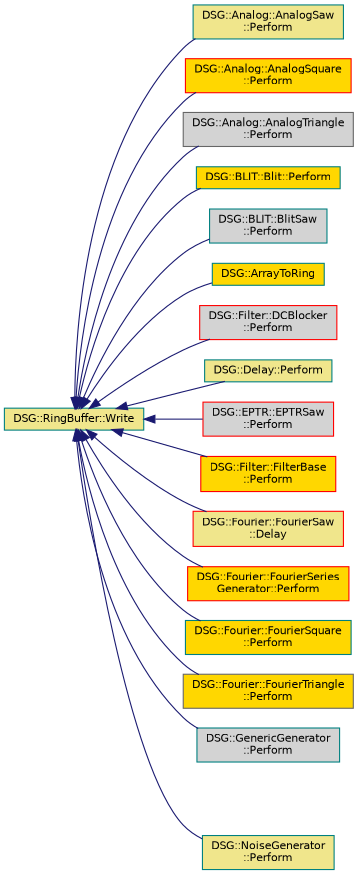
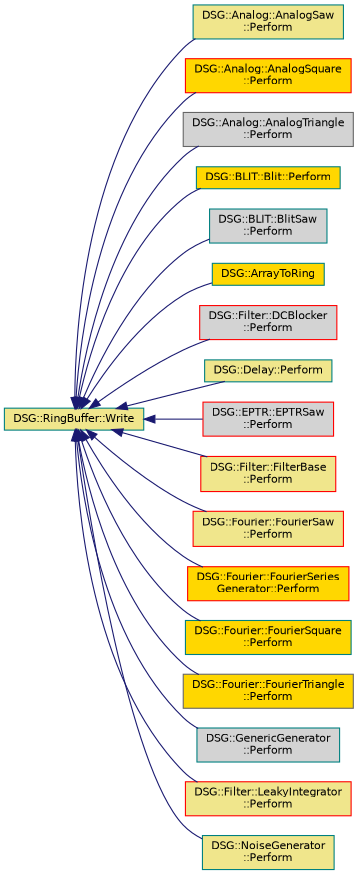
  digraph {
    rankdir=LR
    node [color=teal fillcolor=gold fontname=Helvetica fontsize=10 shape=record style=filled]
    edge [color=midnightblue dir=back fontname=Helvetica fontsize=10 labelfontname=Helvetica labelfontsize=10 style=solid]
    n1 [fillcolor=khaki fontcolor=black height=0.2 label="DSG::RingBuffer::Write" width=0.4]
    n2 [fillcolor=khaki height=0.2 label="DSG::Analog::AnalogSaw\l::Perform" width=0.4]
    n3 [color=red height=0.2 label="DSG::Analog::AnalogSquare\l::Perform" width=0.4]
    n4 [color=gray40 fillcolor=lightgrey height=0.2 label="DSG::Analog::AnalogTriangle\l::Perform" width=0.4]
    n5 [height=0.2 label="DSG::BLIT::Blit::Perform" width=0.4]
    n6 [fillcolor=lightgrey height=0.2 label="DSG::BLIT::BlitSaw\l::Perform" width=0.4]
    n7 [height=0.2 label="DSG::ArrayToRing" width=0.4]
    n8 [color=red fillcolor=lightgrey height=0.2 label="DSG::Filter::DCBlocker\l::Perform" width=0.4]
    n9 [fillcolor=khaki height=0.2 label="DSG::Delay::Perform" width=0.4]
    n10 [color=red fillcolor=lightgrey height=0.2 label="DSG::EPTR::EPTRSaw\l::Perform" width=0.4]
-   n11 [color=red height=0.2 label="DSG::Filter::FilterBase\l::Perform" width=0.4]
-   n12 [color=red fillcolor=khaki height=0.2 label="DSG::Fourier::FourierSaw\l::Delay" width=0.4]
+   n11 [color=red fillcolor=khaki height=0.2 label="DSG::Filter::FilterBase\l::Perform" width=0.4]
+   n12 [color=red fillcolor=khaki height=0.2 label="DSG::Fourier::FourierSaw\l::Perform" width=0.4]
    n13 [color=red height=0.2 label="DSG::Fourier::FourierSeries\lGenerator::Perform" width=0.4]
    n14 [height=0.2 label="DSG::Fourier::FourierSquare\l::Perform" width=0.4]
    n15 [color=gray40 height=0.2 label="DSG::Fourier::FourierTriangle\l::Perform" width=0.4]
    n16 [fillcolor=lightgrey height=0.2 label="DSG::GenericGenerator\l::Perform" width=0.4]
+   n17 [color=red fillcolor=khaki height=0.2 label="DSG::Filter::LeakyIntegrator\l::Perform" width=0.4]
    n18 [fillcolor=khaki height=0.2 label="DSG::NoiseGenerator\l::Perform" width=0.4]
    n1 -> n2
    n1 -> n3
    n1 -> n4
    n1 -> n5
    n1 -> n6
    n1 -> n7
    n1 -> n8
    n1 -> n9
    n1 -> n10
    n1 -> n11
    n1 -> n12
    n1 -> n13
    n1 -> n14
    n1 -> n15
    n1 -> n16
+   n1 -> n17
    n1 -> n18
  }
